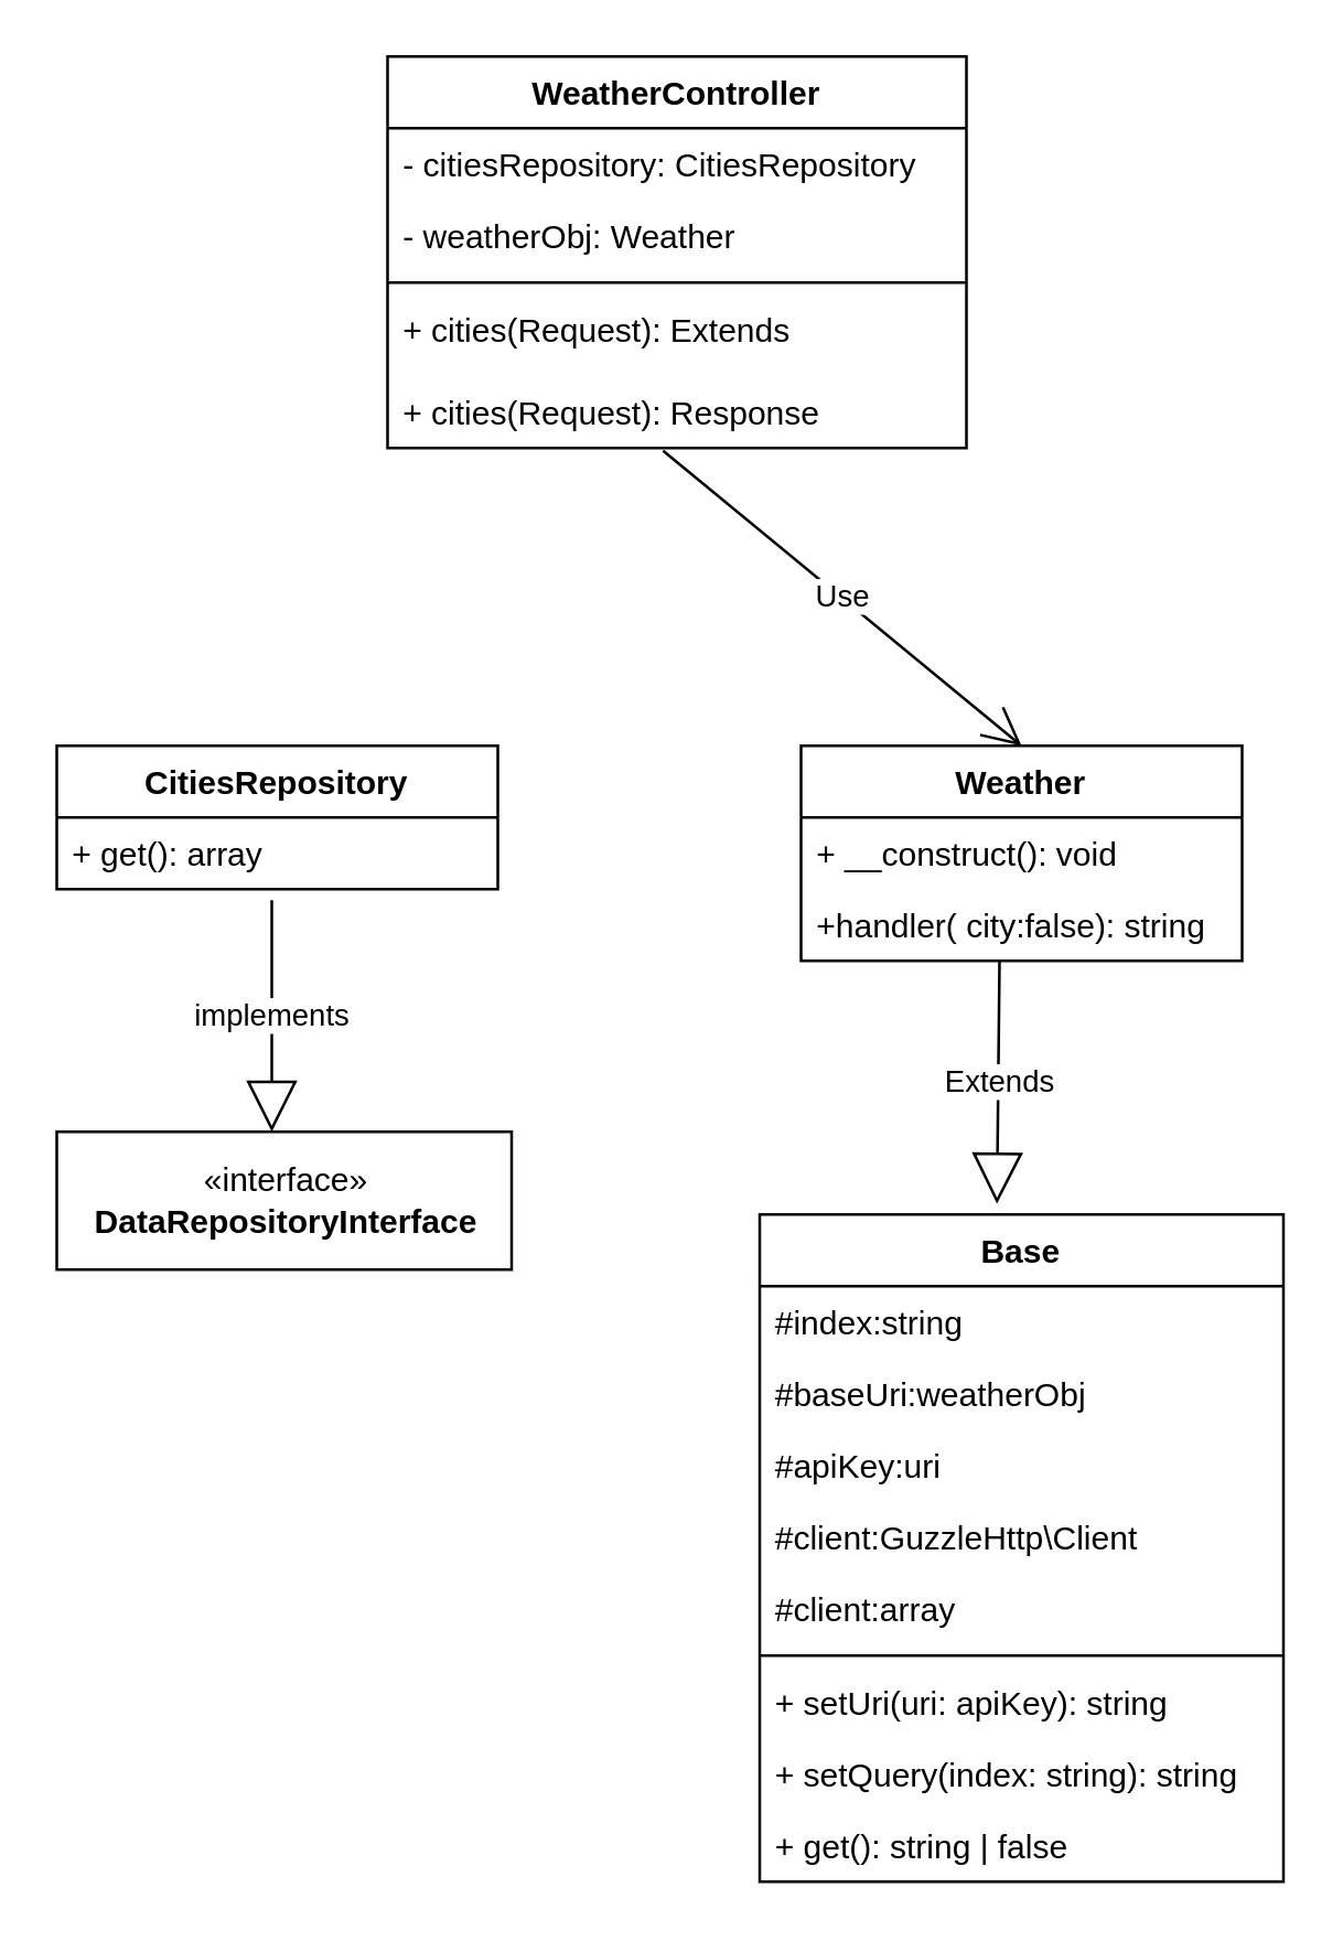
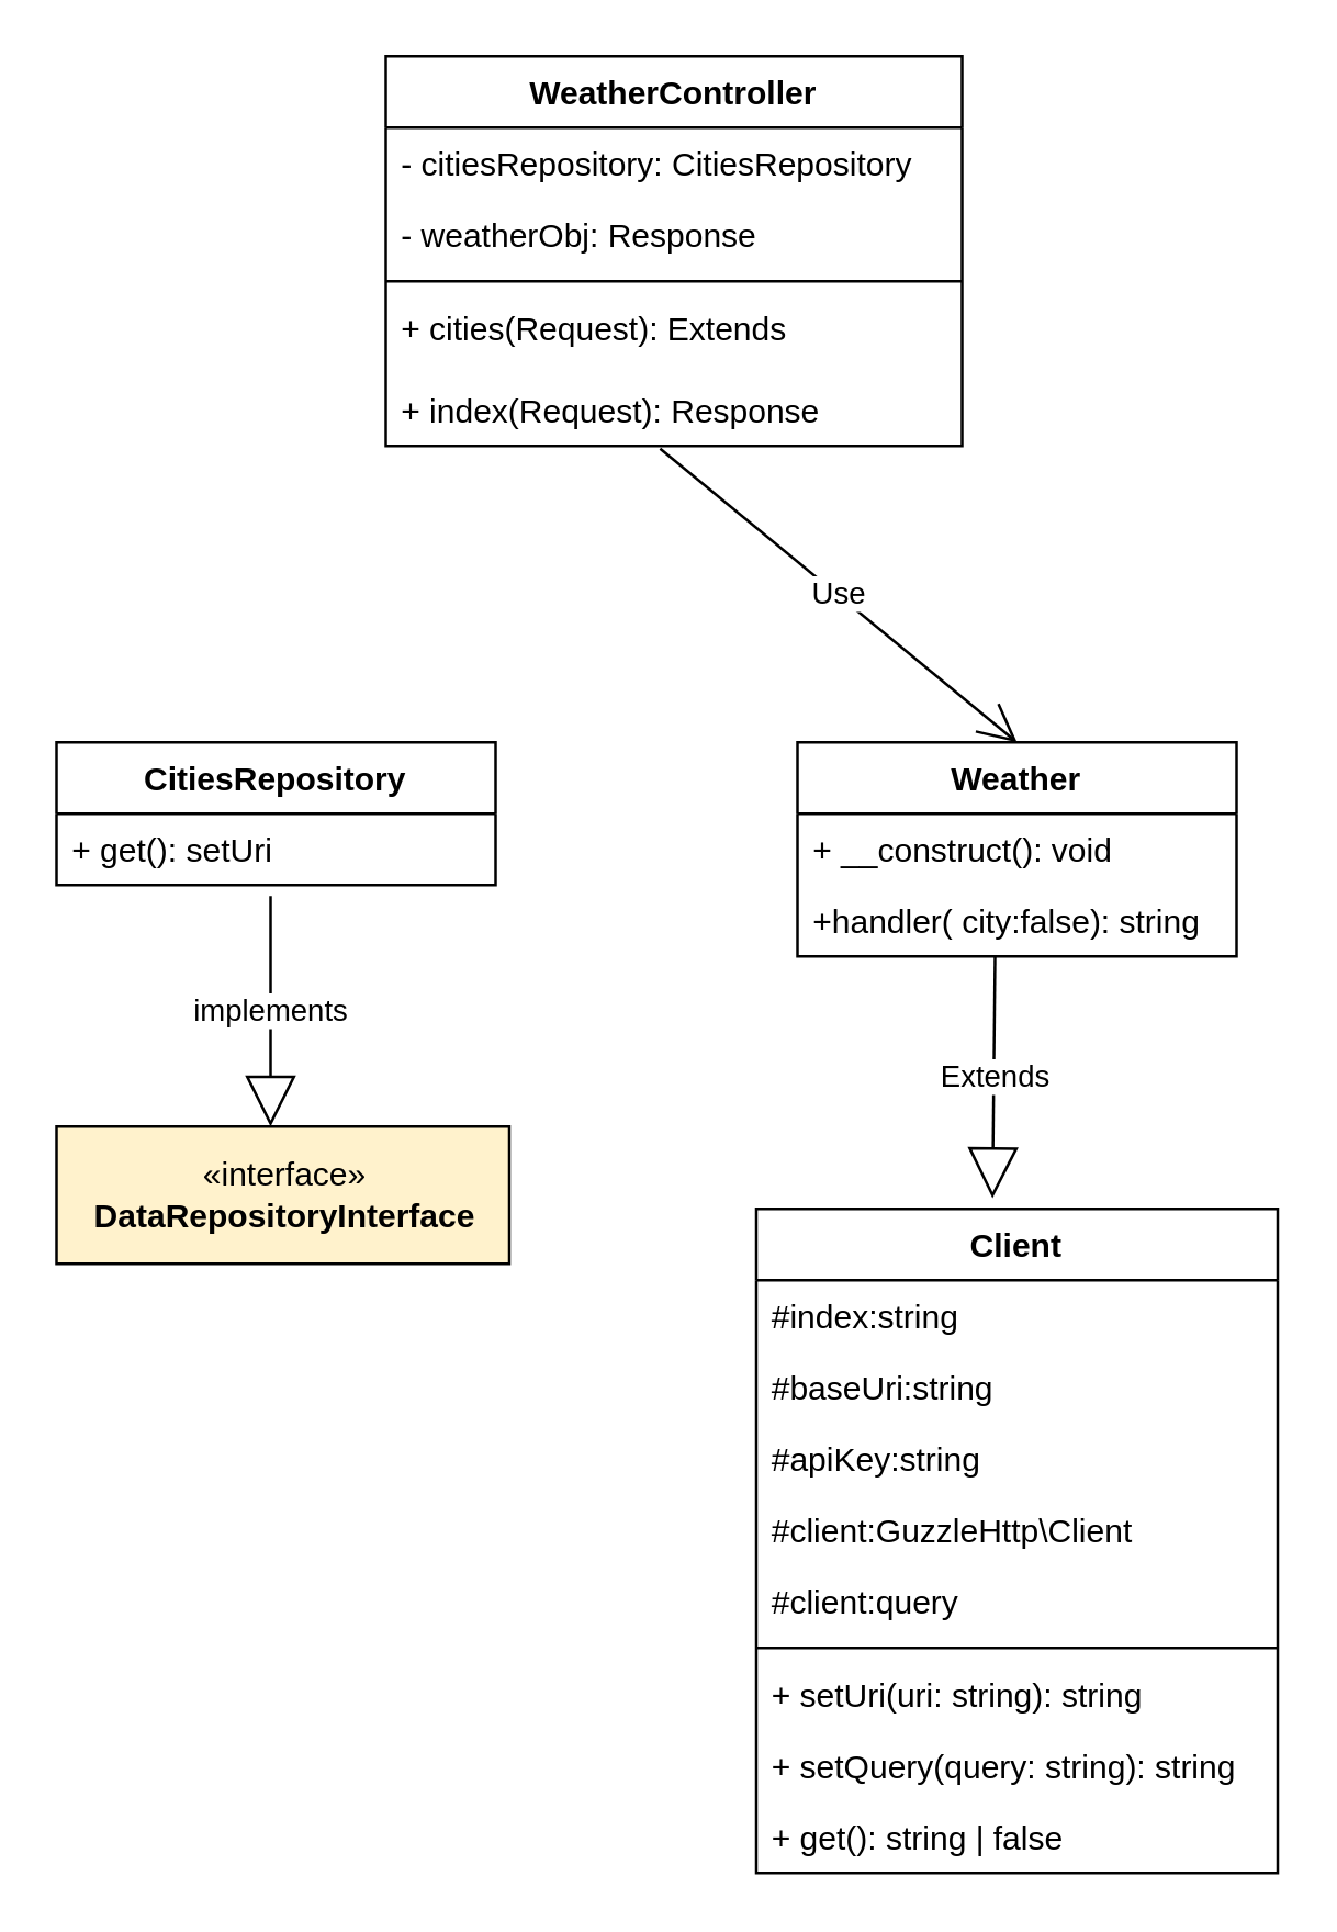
  <mxCell id="0" />
  <mxCell id="1" parent="0" />
- <mxCell id="2" value="«interface»&lt;br&gt;&lt;b&gt;DataRepositoryInterface&lt;/b&gt;" style="html=1;" parent="1" vertex="1"><mxGeometry x="20" y="410" width="165" height="50" as="geometry" /></mxCell>
+ <mxCell id="2" value="«interface»&lt;br&gt;&lt;b&gt;DataRepositoryInterface&lt;/b&gt;" style="html=1;fillColor=#fff2cc;" parent="1" vertex="1"><mxGeometry x="20" y="410" width="165" height="50" as="geometry" /></mxCell>
  <mxCell id="3" value="implements&lt;br&gt;" style="endArrow=block;endSize=16;endFill=0;html=1;" parent="1" edge="1"><mxGeometry width="160" relative="1" as="geometry"><mxPoint x="98" y="326" as="sourcePoint" /><mxPoint x="98" y="410" as="targetPoint" /></mxGeometry></mxCell>
  <mxCell id="4" value="Extends" style="endArrow=block;endSize=16;endFill=0;html=1;exitX=0.45;exitY=1.038;exitDx=0;exitDy=0;exitPerimeter=0;entryX=0.453;entryY=-0.012;entryDx=0;entryDy=0;entryPerimeter=0;" parent="1" edge="1"><mxGeometry width="160" relative="1" as="geometry"><mxPoint x="362" y="347.988" as="sourcePoint" /><mxPoint x="361.07" y="436.096" as="targetPoint" /></mxGeometry></mxCell>
  <mxCell id="5" value="Use" style="endArrow=open;endSize=12;dashed=0;html=1;entryX=0.5;entryY=0;entryDx=0;entryDy=0;exitX=0.476;exitY=1.038;exitDx=0;exitDy=0;exitPerimeter=0;" parent="1" source="11" target="14" edge="1"><mxGeometry width="160" relative="1" as="geometry"><mxPoint x="152.94" y="349.99" as="sourcePoint" /><mxPoint x="240" y="199" as="targetPoint" /></mxGeometry></mxCell>
  <mxCell id="6" value="WeatherController" style="swimlane;fontStyle=1;align=center;verticalAlign=top;childLayout=stackLayout;horizontal=1;startSize=26;horizontalStack=0;resizeParent=1;resizeParentMax=0;resizeLast=0;collapsible=1;marginBottom=0;" parent="1" vertex="1"><mxGeometry x="140" y="20" width="210" height="142" as="geometry" /></mxCell>
  <mxCell id="7" value="- citiesRepository: CitiesRepository" style="text;strokeColor=none;fillColor=none;align=left;verticalAlign=top;spacingLeft=4;spacingRight=4;overflow=hidden;rotatable=0;points=[[0,0.5],[1,0.5]];portConstraint=eastwest;" parent="6" vertex="1"><mxGeometry y="26" width="210" height="26" as="geometry" /></mxCell>
- <mxCell id="8" value="- weatherObj: Weather" style="text;strokeColor=none;fillColor=none;align=left;verticalAlign=top;spacingLeft=4;spacingRight=4;overflow=hidden;rotatable=0;points=[[0,0.5],[1,0.5]];portConstraint=eastwest;" parent="6" vertex="1"><mxGeometry y="52" width="210" height="26" as="geometry" /></mxCell>
+ <mxCell id="8" value="- weatherObj: Response" style="text;strokeColor=none;fillColor=none;align=left;verticalAlign=top;spacingLeft=4;spacingRight=4;overflow=hidden;rotatable=0;points=[[0,0.5],[1,0.5]];portConstraint=eastwest;" parent="6" vertex="1"><mxGeometry y="52" width="210" height="26" as="geometry" /></mxCell>
  <mxCell id="9" value="" style="line;strokeWidth=1;fillColor=none;align=left;verticalAlign=middle;spacingTop=-1;spacingLeft=3;spacingRight=3;rotatable=0;labelPosition=right;points=[];portConstraint=eastwest;" parent="6" vertex="1"><mxGeometry y="78" width="210" height="8" as="geometry" /></mxCell>
  <mxCell id="10" value="+ cities(Request): Extends" style="text;strokeColor=none;fillColor=none;align=left;verticalAlign=top;spacingLeft=4;spacingRight=4;overflow=hidden;rotatable=0;points=[[0,0.5],[1,0.5]];portConstraint=eastwest;" parent="6" vertex="1"><mxGeometry y="86" width="210" height="30" as="geometry" /></mxCell>
- <mxCell id="11" value="+ cities(Request): Response" style="text;strokeColor=none;fillColor=none;align=left;verticalAlign=top;spacingLeft=4;spacingRight=4;overflow=hidden;rotatable=0;points=[[0,0.5],[1,0.5]];portConstraint=eastwest;" parent="6" vertex="1"><mxGeometry y="116" width="210" height="26" as="geometry" /></mxCell>
+ <mxCell id="11" value="+ index(Request): Response" style="text;strokeColor=none;fillColor=none;align=left;verticalAlign=top;spacingLeft=4;spacingRight=4;overflow=hidden;rotatable=0;points=[[0,0.5],[1,0.5]];portConstraint=eastwest;" parent="6" vertex="1"><mxGeometry y="116" width="210" height="26" as="geometry" /></mxCell>
  <mxCell id="12" value="CitiesRepository" style="swimlane;fontStyle=1;align=center;verticalAlign=top;childLayout=stackLayout;horizontal=1;startSize=26;horizontalStack=0;resizeParent=1;resizeParentMax=0;resizeLast=0;collapsible=1;marginBottom=0;" parent="1" vertex="1"><mxGeometry x="20" y="270" width="160" height="52" as="geometry" /></mxCell>
- <mxCell id="13" value="+ get(): array" style="text;strokeColor=none;fillColor=none;align=left;verticalAlign=top;spacingLeft=4;spacingRight=4;overflow=hidden;rotatable=0;points=[[0,0.5],[1,0.5]];portConstraint=eastwest;" parent="12" vertex="1"><mxGeometry y="26" width="160" height="26" as="geometry" /></mxCell>
+ <mxCell id="13" value="+ get(): setUri" style="text;strokeColor=none;fillColor=none;align=left;verticalAlign=top;spacingLeft=4;spacingRight=4;overflow=hidden;rotatable=0;points=[[0,0.5],[1,0.5]];portConstraint=eastwest;" parent="12" vertex="1"><mxGeometry y="26" width="160" height="26" as="geometry" /></mxCell>
  <mxCell id="14" value="Weather" style="swimlane;fontStyle=1;align=center;verticalAlign=top;childLayout=stackLayout;horizontal=1;startSize=26;horizontalStack=0;resizeParent=1;resizeParentMax=0;resizeLast=0;collapsible=1;marginBottom=0;" parent="1" vertex="1"><mxGeometry x="290" y="270" width="160" height="78" as="geometry" /></mxCell>
  <mxCell id="15" value="+ __construct(): void" style="text;strokeColor=none;fillColor=none;align=left;verticalAlign=top;spacingLeft=4;spacingRight=4;overflow=hidden;rotatable=0;points=[[0,0.5],[1,0.5]];portConstraint=eastwest;" parent="14" vertex="1"><mxGeometry y="26" width="160" height="26" as="geometry" /></mxCell>
  <mxCell id="16" value="+handler( city:false): string" style="text;strokeColor=none;fillColor=none;align=left;verticalAlign=top;spacingLeft=4;spacingRight=4;overflow=hidden;rotatable=0;points=[[0,0.5],[1,0.5]];portConstraint=eastwest;" parent="14" vertex="1"><mxGeometry y="52" width="160" height="26" as="geometry" /></mxCell>
- <mxCell id="17" value="Base" style="swimlane;fontStyle=1;align=center;verticalAlign=top;childLayout=stackLayout;horizontal=1;startSize=26;horizontalStack=0;resizeParent=1;resizeParentMax=0;resizeLast=0;collapsible=1;marginBottom=0;" parent="1" vertex="1"><mxGeometry x="275" y="440" width="190" height="242" as="geometry" /></mxCell>
+ <mxCell id="17" value="Client" style="swimlane;fontStyle=1;align=center;verticalAlign=top;childLayout=stackLayout;horizontal=1;startSize=26;horizontalStack=0;resizeParent=1;resizeParentMax=0;resizeLast=0;collapsible=1;marginBottom=0;" parent="1" vertex="1"><mxGeometry x="275" y="440" width="190" height="242" as="geometry" /></mxCell>
  <mxCell id="18" value="#index:string" style="text;strokeColor=none;fillColor=none;align=left;verticalAlign=top;spacingLeft=4;spacingRight=4;overflow=hidden;rotatable=0;points=[[0,0.5],[1,0.5]];portConstraint=eastwest;" parent="17" vertex="1"><mxGeometry y="26" width="190" height="26" as="geometry" /></mxCell>
- <mxCell id="19" value="#baseUri:weatherObj" style="text;strokeColor=none;fillColor=none;align=left;verticalAlign=top;spacingLeft=4;spacingRight=4;overflow=hidden;rotatable=0;points=[[0,0.5],[1,0.5]];portConstraint=eastwest;" parent="17" vertex="1"><mxGeometry y="52" width="190" height="26" as="geometry" /></mxCell>
- <mxCell id="20" value="#apiKey:uri" style="text;strokeColor=none;fillColor=none;align=left;verticalAlign=top;spacingLeft=4;spacingRight=4;overflow=hidden;rotatable=0;points=[[0,0.5],[1,0.5]];portConstraint=eastwest;" parent="17" vertex="1"><mxGeometry y="78" width="190" height="26" as="geometry" /></mxCell>
+ <mxCell id="19" value="#baseUri:string" style="text;strokeColor=none;fillColor=none;align=left;verticalAlign=top;spacingLeft=4;spacingRight=4;overflow=hidden;rotatable=0;points=[[0,0.5],[1,0.5]];portConstraint=eastwest;" parent="17" vertex="1"><mxGeometry y="52" width="190" height="26" as="geometry" /></mxCell>
+ <mxCell id="20" value="#apiKey:string" style="text;strokeColor=none;fillColor=none;align=left;verticalAlign=top;spacingLeft=4;spacingRight=4;overflow=hidden;rotatable=0;points=[[0,0.5],[1,0.5]];portConstraint=eastwest;" parent="17" vertex="1"><mxGeometry y="78" width="190" height="26" as="geometry" /></mxCell>
  <mxCell id="21" value="#client:GuzzleHttp\Client" style="text;strokeColor=none;fillColor=none;align=left;verticalAlign=top;spacingLeft=4;spacingRight=4;overflow=hidden;rotatable=0;points=[[0,0.5],[1,0.5]];portConstraint=eastwest;" parent="17" vertex="1"><mxGeometry y="104" width="190" height="26" as="geometry" /></mxCell>
- <mxCell id="22" value="#client:array" style="text;strokeColor=none;fillColor=none;align=left;verticalAlign=top;spacingLeft=4;spacingRight=4;overflow=hidden;rotatable=0;points=[[0,0.5],[1,0.5]];portConstraint=eastwest;" parent="17" vertex="1"><mxGeometry y="130" width="190" height="26" as="geometry" /></mxCell>
+ <mxCell id="22" value="#client:query" style="text;strokeColor=none;fillColor=none;align=left;verticalAlign=top;spacingLeft=4;spacingRight=4;overflow=hidden;rotatable=0;points=[[0,0.5],[1,0.5]];portConstraint=eastwest;" parent="17" vertex="1"><mxGeometry y="130" width="190" height="26" as="geometry" /></mxCell>
  <mxCell id="23" value="" style="line;strokeWidth=1;fillColor=none;align=left;verticalAlign=middle;spacingTop=-1;spacingLeft=3;spacingRight=3;rotatable=0;labelPosition=right;points=[];portConstraint=eastwest;" parent="17" vertex="1"><mxGeometry y="156" width="190" height="8" as="geometry" /></mxCell>
- <mxCell id="24" value="+ setUri(uri: apiKey): string" style="text;strokeColor=none;fillColor=none;align=left;verticalAlign=top;spacingLeft=4;spacingRight=4;overflow=hidden;rotatable=0;points=[[0,0.5],[1,0.5]];portConstraint=eastwest;" parent="17" vertex="1"><mxGeometry y="164" width="190" height="26" as="geometry" /></mxCell>
- <mxCell id="25" value="+ setQuery(index: string): string" style="text;strokeColor=none;fillColor=none;align=left;verticalAlign=top;spacingLeft=4;spacingRight=4;overflow=hidden;rotatable=0;points=[[0,0.5],[1,0.5]];portConstraint=eastwest;" parent="17" vertex="1"><mxGeometry y="190" width="190" height="26" as="geometry" /></mxCell>
+ <mxCell id="24" value="+ setUri(uri: string): string" style="text;strokeColor=none;fillColor=none;align=left;verticalAlign=top;spacingLeft=4;spacingRight=4;overflow=hidden;rotatable=0;points=[[0,0.5],[1,0.5]];portConstraint=eastwest;" parent="17" vertex="1"><mxGeometry y="164" width="190" height="26" as="geometry" /></mxCell>
+ <mxCell id="25" value="+ setQuery(query: string): string" style="text;strokeColor=none;fillColor=none;align=left;verticalAlign=top;spacingLeft=4;spacingRight=4;overflow=hidden;rotatable=0;points=[[0,0.5],[1,0.5]];portConstraint=eastwest;" parent="17" vertex="1"><mxGeometry y="190" width="190" height="26" as="geometry" /></mxCell>
  <mxCell id="26" value="+ get(): string | false" style="text;strokeColor=none;fillColor=none;align=left;verticalAlign=top;spacingLeft=4;spacingRight=4;overflow=hidden;rotatable=0;points=[[0,0.5],[1,0.5]];portConstraint=eastwest;" parent="17" vertex="1"><mxGeometry y="216" width="190" height="26" as="geometry" /></mxCell>
